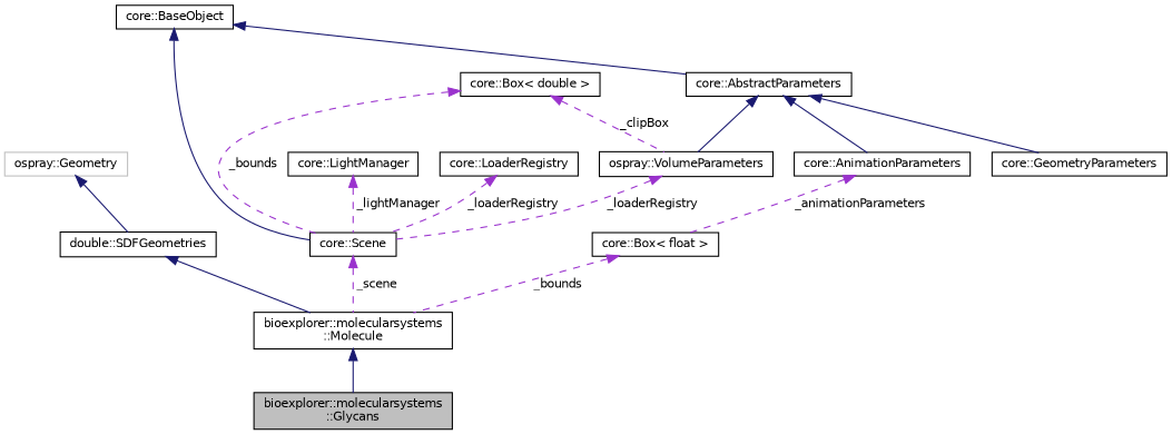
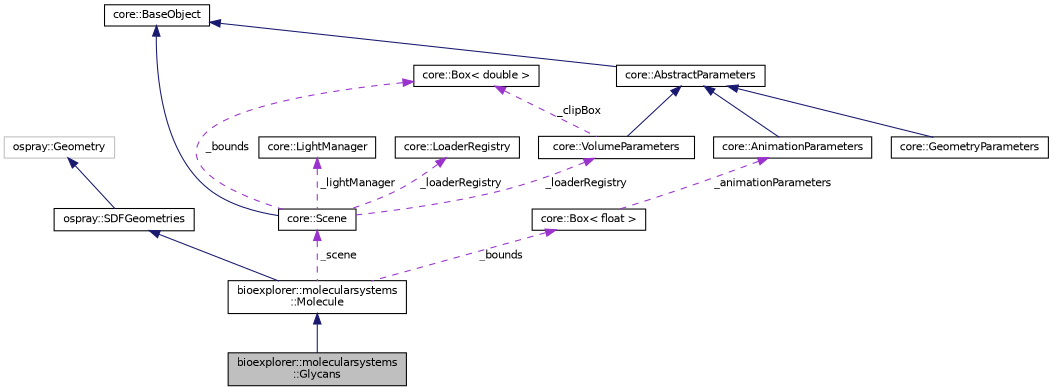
  digraph {
    rankdir=TB
    node [color=black fillcolor=white fontname=Helvetica fontsize=10 shape=record style=filled]
    edge [color=midnightblue dir=back fontname=Helvetica fontsize=10 labelfontname=Helvetica labelfontsize=10 style=solid]
    n1 [fillcolor=grey75 fontcolor=black height=0.2 label="bioexplorer::molecularsystems\l::Glycans" width=0.4]
    n2 [height=0.2 label="bioexplorer::molecularsystems\l::Molecule" width=0.4]
-   n3 [height=0.2 label="double::SDFGeometries" width=0.4]
+   n3 [height=0.2 label="ospray::SDFGeometries" width=0.4]
    n4 [color=grey75 height=0.2 label="ospray::Geometry" width=0.4]
    n5 [height=0.2 label="core::Scene" width=0.4]
    n6 [height=0.2 label="core::BaseObject" width=0.4]
    n7 [height=0.2 label="core::AbstractParameters" width=0.4]
    n8 [height=0.2 label="core::GeometryParameters" width=0.4]
-   n9 [height=0.2 label="ospray::VolumeParameters" width=0.4]
+   n9 [height=0.2 label="core::VolumeParameters" width=0.4]
    n10 [height=0.2 label="core::AnimationParameters" width=0.4]
    n11 [height=0.2 label="core::LightManager" width=0.4]
    n12 [height=0.2 label="core::LoaderRegistry" width=0.4]
    n13 [height=0.2 label="core::Box\< float \>" width=0.4]
    n14 [height=0.2 label="core::Box\< double \>" width=0.4]
    n2 -> n1
    n3 -> n2
    n4 -> n3
    n5 -> n2 [color=darkorchid3 label=" _scene" style=dashed]
    n6 -> n5
    n6 -> n7
    n7 -> n8
    n7 -> n9
    n7 -> n10
    n9 -> n5 [color=darkorchid3 label=" _loaderRegistry" style=dashed]
    n10 -> n13 [color=darkorchid3 label=" _animationParameters" style=dashed]
    n11 -> n5 [color=darkorchid3 label=" _lightManager" style=dashed]
    n12 -> n5 [color=darkorchid3 label=" _loaderRegistry" style=dashed]
    n13 -> n2 [color=darkorchid3 label=" _bounds" style=dashed]
    n14 -> n5 [color=darkorchid3 label=" _bounds" style=dashed]
    n14 -> n9 [color=darkorchid3 label=" _clipBox" style=dashed]
  }
